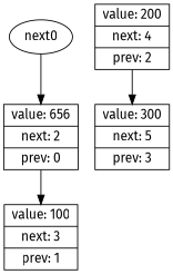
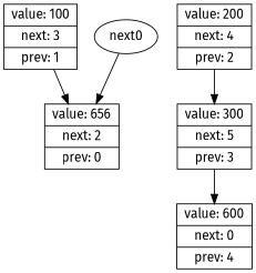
  digraph {
    fontname="Fira Sans"
    rankdir=HR
    node [fontname="Fira Sans" shape=record]
    edge [fontname="Fira Sans"]
    n1 [label=" { value:   656 | next:     2 | prev:     0}"]
    n2 [label=" { value:   100 | next:     3 | prev:     1}"]
    n3 [label=" { value:   200 | next:     4 | prev:     2}"]
    n4 [label=" { value:   300 | next:     5 | prev:     3}"]
+   n5 [label=" { value:   600 | next:     0 | prev:     4}"]
    n6 [label=next0 shape=""]
-   n1 -> n2
+   n2 -> n1
    n3 -> n4
+   n4 -> n5
    n6 -> n1
  }
